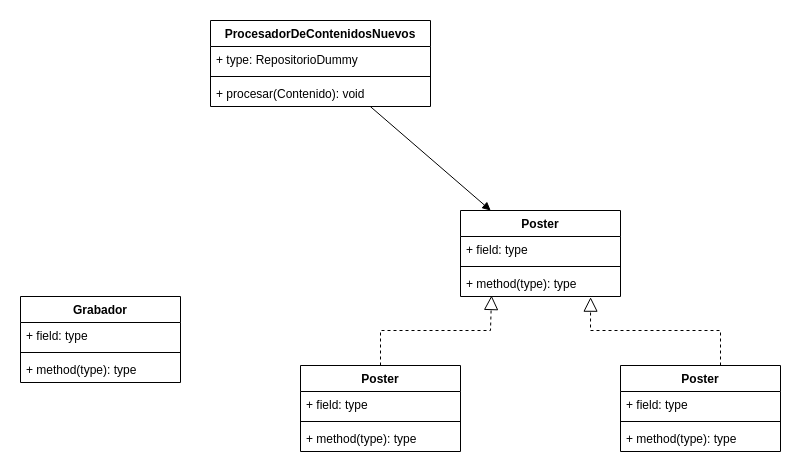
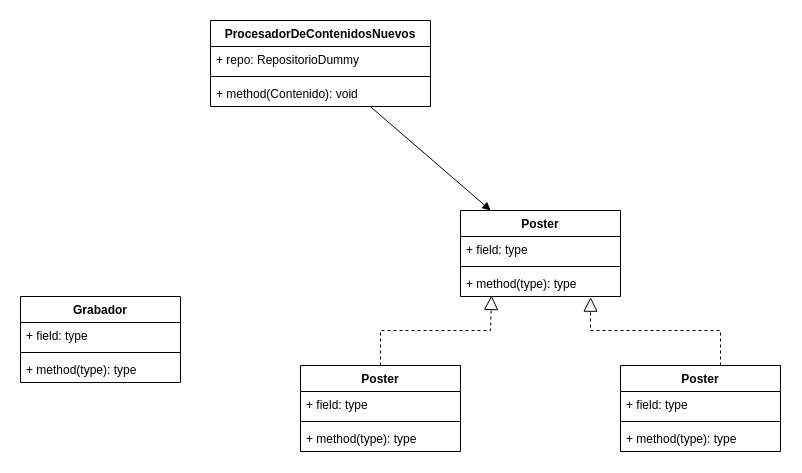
  <mxCell id="0" />
  <mxCell id="1" parent="0" />
  <mxCell id="2" value="ProcesadorDeContenidosNuevos" style="swimlane;fontStyle=1;align=center;verticalAlign=top;childLayout=stackLayout;horizontal=1;startSize=26;horizontalStack=0;resizeParent=1;resizeParentMax=0;resizeLast=0;collapsible=1;marginBottom=0;" vertex="1" parent="1"><mxGeometry x="210" y="20" width="220" height="86" as="geometry" /></mxCell>
- <mxCell id="3" value="+ type: RepositorioDummy" style="text;strokeColor=none;fillColor=none;align=left;verticalAlign=top;spacingLeft=4;spacingRight=4;overflow=hidden;rotatable=0;points=[[0,0.5],[1,0.5]];portConstraint=eastwest;" vertex="1" parent="2"><mxGeometry y="26" width="220" height="26" as="geometry" /></mxCell>
+ <mxCell id="3" value="+ repo: RepositorioDummy" style="text;strokeColor=none;fillColor=none;align=left;verticalAlign=top;spacingLeft=4;spacingRight=4;overflow=hidden;rotatable=0;points=[[0,0.5],[1,0.5]];portConstraint=eastwest;" vertex="1" parent="2"><mxGeometry y="26" width="220" height="26" as="geometry" /></mxCell>
  <mxCell id="4" value="" style="line;strokeWidth=1;fillColor=none;align=left;verticalAlign=middle;spacingTop=-1;spacingLeft=3;spacingRight=3;rotatable=0;labelPosition=right;points=[];portConstraint=eastwest;" vertex="1" parent="2"><mxGeometry y="52" width="220" height="8" as="geometry" /></mxCell>
- <mxCell id="5" value="+ procesar(Contenido): void" style="text;strokeColor=none;fillColor=none;align=left;verticalAlign=top;spacingLeft=4;spacingRight=4;overflow=hidden;rotatable=0;points=[[0,0.5],[1,0.5]];portConstraint=eastwest;" vertex="1" parent="2"><mxGeometry y="60" width="220" height="26" as="geometry" /></mxCell>
+ <mxCell id="5" value="+ method(Contenido): void" style="text;strokeColor=none;fillColor=none;align=left;verticalAlign=top;spacingLeft=4;spacingRight=4;overflow=hidden;rotatable=0;points=[[0,0.5],[1,0.5]];portConstraint=eastwest;" vertex="1" parent="2"><mxGeometry y="60" width="220" height="26" as="geometry" /></mxCell>
  <mxCell id="6" value="Grabador" style="swimlane;fontStyle=1;align=center;verticalAlign=top;childLayout=stackLayout;horizontal=1;startSize=26;horizontalStack=0;resizeParent=1;resizeParentMax=0;resizeLast=0;collapsible=1;marginBottom=0;" vertex="1" parent="1"><mxGeometry x="20" y="296" width="160" height="86" as="geometry" /></mxCell>
  <mxCell id="7" value="+ field: type" style="text;strokeColor=none;fillColor=none;align=left;verticalAlign=top;spacingLeft=4;spacingRight=4;overflow=hidden;rotatable=0;points=[[0,0.5],[1,0.5]];portConstraint=eastwest;" vertex="1" parent="6"><mxGeometry y="26" width="160" height="26" as="geometry" /></mxCell>
  <mxCell id="8" value="" style="line;strokeWidth=1;fillColor=none;align=left;verticalAlign=middle;spacingTop=-1;spacingLeft=3;spacingRight=3;rotatable=0;labelPosition=right;points=[];portConstraint=eastwest;" vertex="1" parent="6"><mxGeometry y="52" width="160" height="8" as="geometry" /></mxCell>
  <mxCell id="9" value="+ method(type): type" style="text;strokeColor=none;fillColor=none;align=left;verticalAlign=top;spacingLeft=4;spacingRight=4;overflow=hidden;rotatable=0;points=[[0,0.5],[1,0.5]];portConstraint=eastwest;" vertex="1" parent="6"><mxGeometry y="60" width="160" height="26" as="geometry" /></mxCell>
  <mxCell id="10" value="Poster" style="swimlane;fontStyle=1;align=center;verticalAlign=top;childLayout=stackLayout;horizontal=1;startSize=26;horizontalStack=0;resizeParent=1;resizeParentMax=0;resizeLast=0;collapsible=1;marginBottom=0;" vertex="1" parent="1"><mxGeometry x="460" y="210" width="160" height="86" as="geometry" /></mxCell>
  <mxCell id="11" value="+ field: type" style="text;strokeColor=none;fillColor=none;align=left;verticalAlign=top;spacingLeft=4;spacingRight=4;overflow=hidden;rotatable=0;points=[[0,0.5],[1,0.5]];portConstraint=eastwest;" vertex="1" parent="10"><mxGeometry y="26" width="160" height="26" as="geometry" /></mxCell>
  <mxCell id="12" value="" style="line;strokeWidth=1;fillColor=none;align=left;verticalAlign=middle;spacingTop=-1;spacingLeft=3;spacingRight=3;rotatable=0;labelPosition=right;points=[];portConstraint=eastwest;" vertex="1" parent="10"><mxGeometry y="52" width="160" height="8" as="geometry" /></mxCell>
  <mxCell id="13" value="+ method(type): type" style="text;strokeColor=none;fillColor=none;align=left;verticalAlign=top;spacingLeft=4;spacingRight=4;overflow=hidden;rotatable=0;points=[[0,0.5],[1,0.5]];portConstraint=eastwest;" vertex="1" parent="10"><mxGeometry y="60" width="160" height="26" as="geometry" /></mxCell>
  <mxCell id="14" value="Poster" style="swimlane;fontStyle=1;align=center;verticalAlign=top;childLayout=stackLayout;horizontal=1;startSize=26;horizontalStack=0;resizeParent=1;resizeParentMax=0;resizeLast=0;collapsible=1;marginBottom=0;" vertex="1" parent="1"><mxGeometry x="300" y="365" width="160" height="86" as="geometry" /></mxCell>
  <mxCell id="15" value="+ field: type" style="text;strokeColor=none;fillColor=none;align=left;verticalAlign=top;spacingLeft=4;spacingRight=4;overflow=hidden;rotatable=0;points=[[0,0.5],[1,0.5]];portConstraint=eastwest;" vertex="1" parent="14"><mxGeometry y="26" width="160" height="26" as="geometry" /></mxCell>
  <mxCell id="16" value="" style="line;strokeWidth=1;fillColor=none;align=left;verticalAlign=middle;spacingTop=-1;spacingLeft=3;spacingRight=3;rotatable=0;labelPosition=right;points=[];portConstraint=eastwest;" vertex="1" parent="14"><mxGeometry y="52" width="160" height="8" as="geometry" /></mxCell>
  <mxCell id="17" value="+ method(type): type" style="text;strokeColor=none;fillColor=none;align=left;verticalAlign=top;spacingLeft=4;spacingRight=4;overflow=hidden;rotatable=0;points=[[0,0.5],[1,0.5]];portConstraint=eastwest;" vertex="1" parent="14"><mxGeometry y="60" width="160" height="26" as="geometry" /></mxCell>
  <mxCell id="18" value="Poster" style="swimlane;fontStyle=1;align=center;verticalAlign=top;childLayout=stackLayout;horizontal=1;startSize=26;horizontalStack=0;resizeParent=1;resizeParentMax=0;resizeLast=0;collapsible=1;marginBottom=0;" vertex="1" parent="1"><mxGeometry x="620" y="365" width="160" height="86" as="geometry" /></mxCell>
  <mxCell id="19" value="+ field: type" style="text;strokeColor=none;fillColor=none;align=left;verticalAlign=top;spacingLeft=4;spacingRight=4;overflow=hidden;rotatable=0;points=[[0,0.5],[1,0.5]];portConstraint=eastwest;" vertex="1" parent="18"><mxGeometry y="26" width="160" height="26" as="geometry" /></mxCell>
  <mxCell id="20" value="" style="line;strokeWidth=1;fillColor=none;align=left;verticalAlign=middle;spacingTop=-1;spacingLeft=3;spacingRight=3;rotatable=0;labelPosition=right;points=[];portConstraint=eastwest;" vertex="1" parent="18"><mxGeometry y="52" width="160" height="8" as="geometry" /></mxCell>
  <mxCell id="21" value="+ method(type): type" style="text;strokeColor=none;fillColor=none;align=left;verticalAlign=top;spacingLeft=4;spacingRight=4;overflow=hidden;rotatable=0;points=[[0,0.5],[1,0.5]];portConstraint=eastwest;" vertex="1" parent="18"><mxGeometry y="60" width="160" height="26" as="geometry" /></mxCell>
  <mxCell id="22" value="" style="endArrow=block;dashed=1;endFill=0;endSize=12;html=1;rounded=0;exitX=0.5;exitY=0;exitDx=0;exitDy=0;entryX=0.194;entryY=0.962;entryDx=0;entryDy=0;entryPerimeter=0;" edge="1" parent="1" source="14" target="13"><mxGeometry width="160" relative="1" as="geometry"><mxPoint x="350" y="340" as="sourcePoint" /><mxPoint x="510" y="340" as="targetPoint" /><Array as="points"><mxPoint x="380" y="330" /><mxPoint x="490" y="330" /></Array></mxGeometry></mxCell>
  <mxCell id="23" value="" style="endArrow=block;dashed=1;endFill=0;endSize=12;html=1;rounded=0;entryX=0.813;entryY=1.026;entryDx=0;entryDy=0;entryPerimeter=0;" edge="1" parent="1" target="13"><mxGeometry width="160" relative="1" as="geometry"><mxPoint x="720" y="365" as="sourcePoint" /><mxPoint x="661.04" y="295.002" as="targetPoint" /><Array as="points"><mxPoint x="720" y="330" /><mxPoint x="590" y="330" /></Array></mxGeometry></mxCell>
  <mxCell id="24" value="" style="html=1;verticalAlign=bottom;endArrow=block;rounded=0;" edge="1" parent="1" source="2" target="10"><mxGeometry x="-1" y="110" width="80" relative="1" as="geometry"><mxPoint x="370" y="170" as="sourcePoint" /><mxPoint x="450" y="170" as="targetPoint" /><mxPoint as="offset" /></mxGeometry></mxCell>
